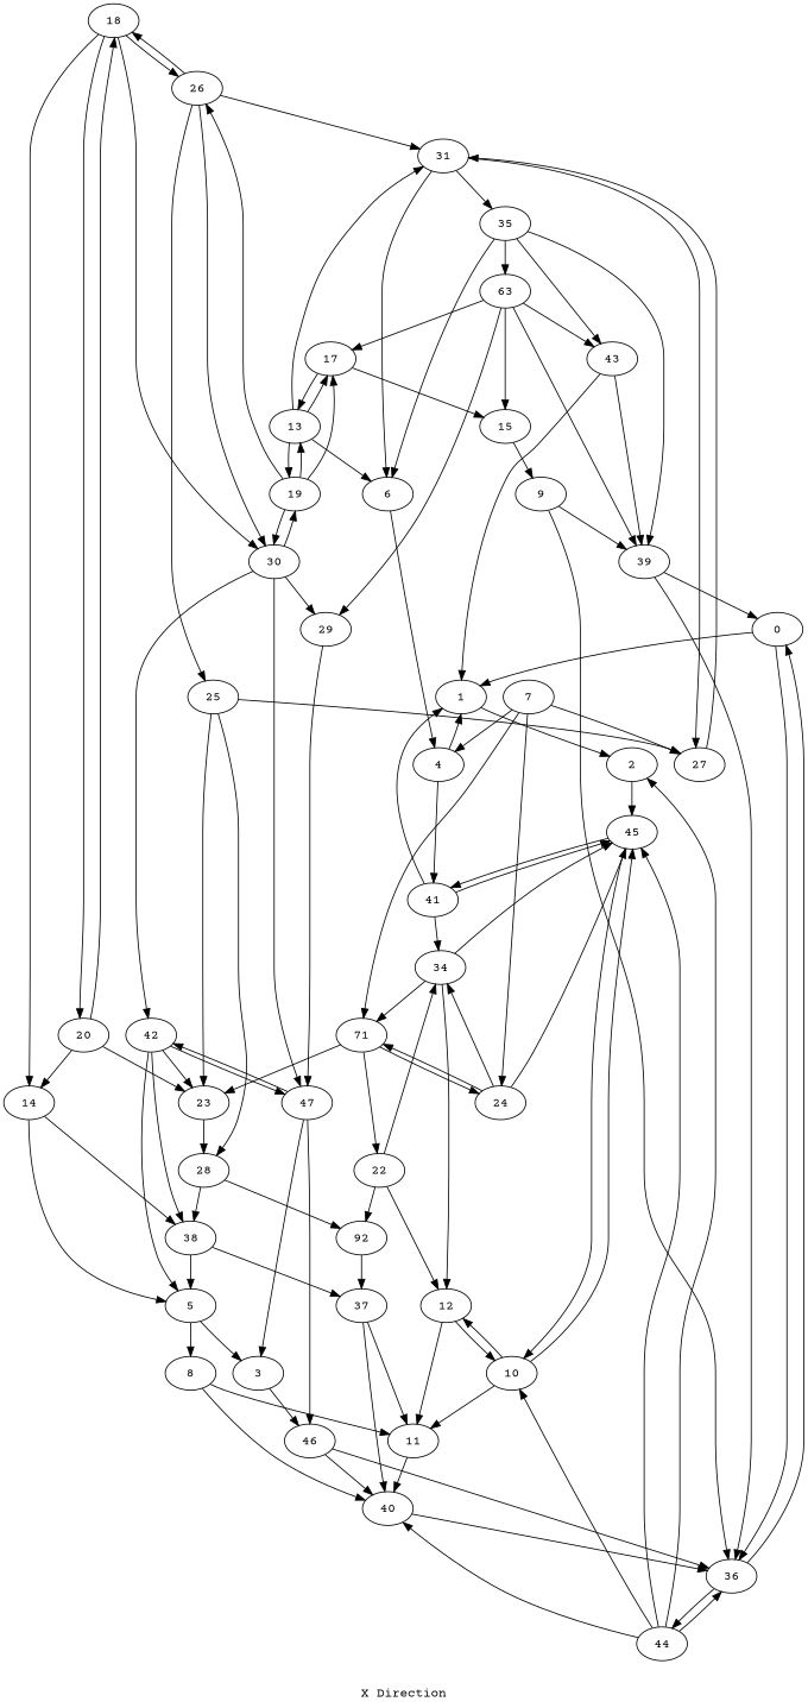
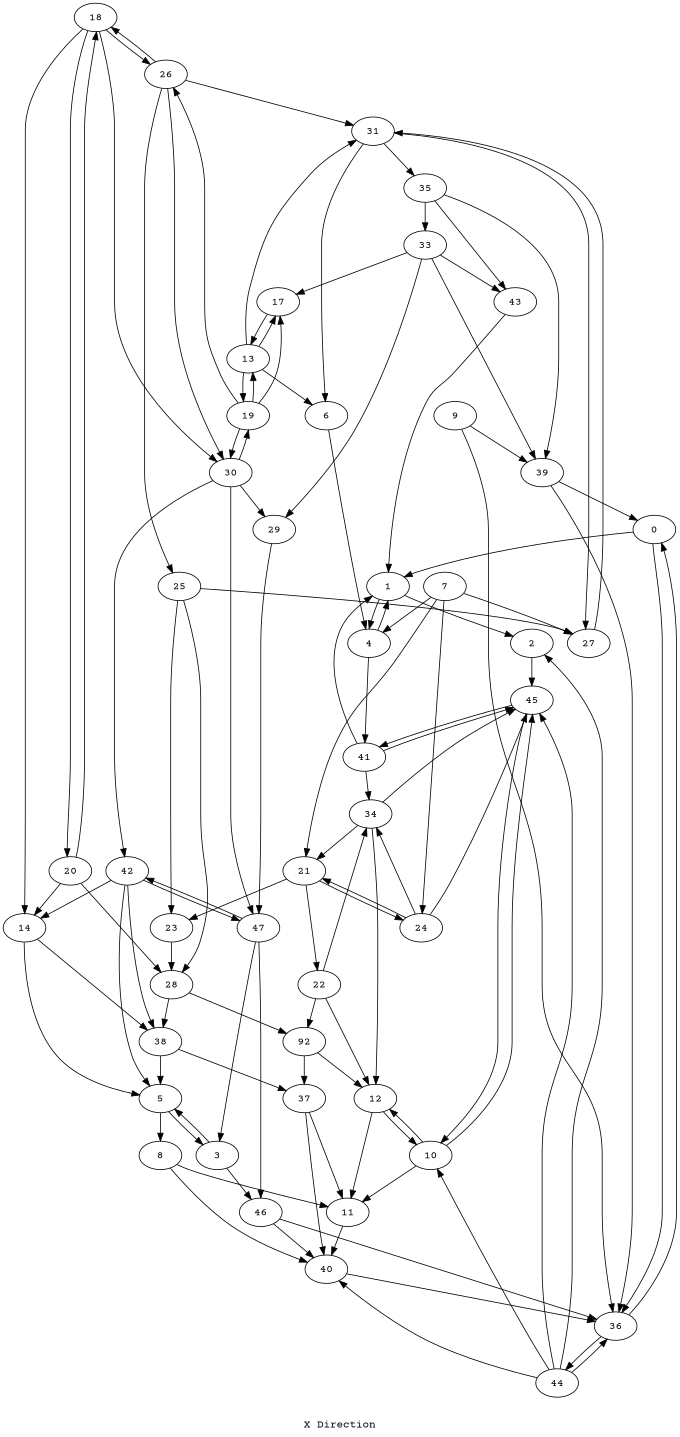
  digraph {
    fontname="Courier Prime"
    label="X Direction"
    node [fontname="Courier Prime"]
    edge [fontname="Courier Prime"]
    0
    1
    36
    2
    4
    44
    45
    41
    10
    40
    34
    11
    12
    3
    5
    46
    8
-   21 [label=71]
+   21
    6
    7
    24
    27
    22
    23
    31
    n26 [label=92]
    28
    35
    9
    39
    13
    17
    19
-   15
    26
    30
    18
    25
    29
    47
    42
-   33 [label=63]
+   33
    43
    14
    38
    37
    20
    0 -> 1
    0 -> 36
    1 -> 2
+   1 -> 4
    36 -> 0
    36 -> 44
    2 -> 45
    4 -> 1
    4 -> 41
    44 -> 36
    44 -> 2
    44 -> 45
    44 -> 10
    44 -> 40
    45 -> 41
    45 -> 10
    41 -> 1
    41 -> 45
    41 -> 34
    10 -> 45
    10 -> 11
    10 -> 12
    40 -> 36
    34 -> 45
    34 -> 12
    34 -> 21
    11 -> 40
    12 -> 10
    12 -> 11
+   3 -> 5
    3 -> 46
    5 -> 3
    5 -> 8
    46 -> 36
    46 -> 40
    8 -> 40
    8 -> 11
    21 -> 24
    21 -> 22
    21 -> 23
    6 -> 4
    7 -> 4
    7 -> 21
    7 -> 24
    7 -> 27
    24 -> 45
    24 -> 34
    24 -> 21
    27 -> 31
    22 -> 34
    22 -> 12
    22 -> n26
    23 -> 28
    31 -> 6
    31 -> 27
    31 -> 35
+   n26 -> 12
    n26 -> 37
    28 -> n26
    28 -> 38
-   35 -> 6
    35 -> 39
    35 -> 33
    35 -> 43
    9 -> 36
    9 -> 39
    39 -> 0
    39 -> 36
    13 -> 6
    13 -> 31
    13 -> 17
    13 -> 19
    17 -> 13
-   17 -> 15
    19 -> 13
    19 -> 17
    19 -> 26
    19 -> 30
-   15 -> 9
    26 -> 31
    26 -> 30
    26 -> 18
    26 -> 25
    30 -> 19
    30 -> 29
    30 -> 47
    30 -> 42
    18 -> 26
    18 -> 30
    18 -> 14
    18 -> 20
    25 -> 27
    25 -> 23
    25 -> 28
    29 -> 47
    47 -> 3
    47 -> 46
    47 -> 42
    42 -> 5
    42 -> 47
-   42 -> 23
+   42 -> 14
    42 -> 38
    33 -> 39
    33 -> 17
-   33 -> 15
    33 -> 29
    33 -> 43
    43 -> 1
-   43 -> 39
    14 -> 5
    14 -> 38
    38 -> 5
    38 -> 37
    37 -> 40
    37 -> 11
-   20 -> 23
+   20 -> 28
    20 -> 18
    20 -> 14
  }
